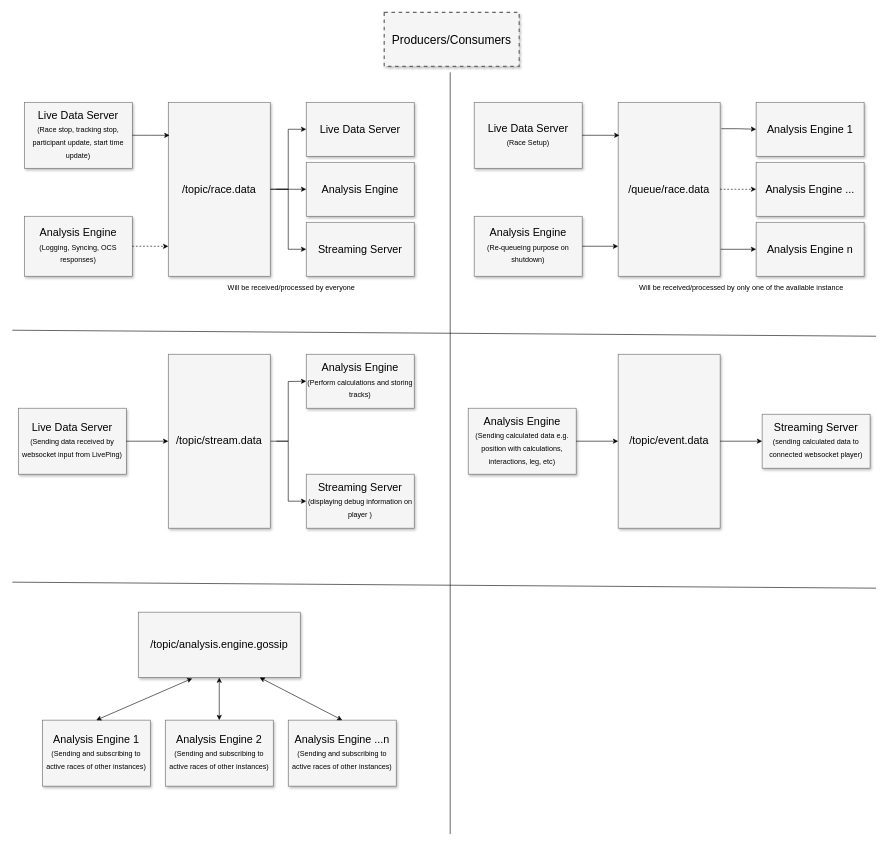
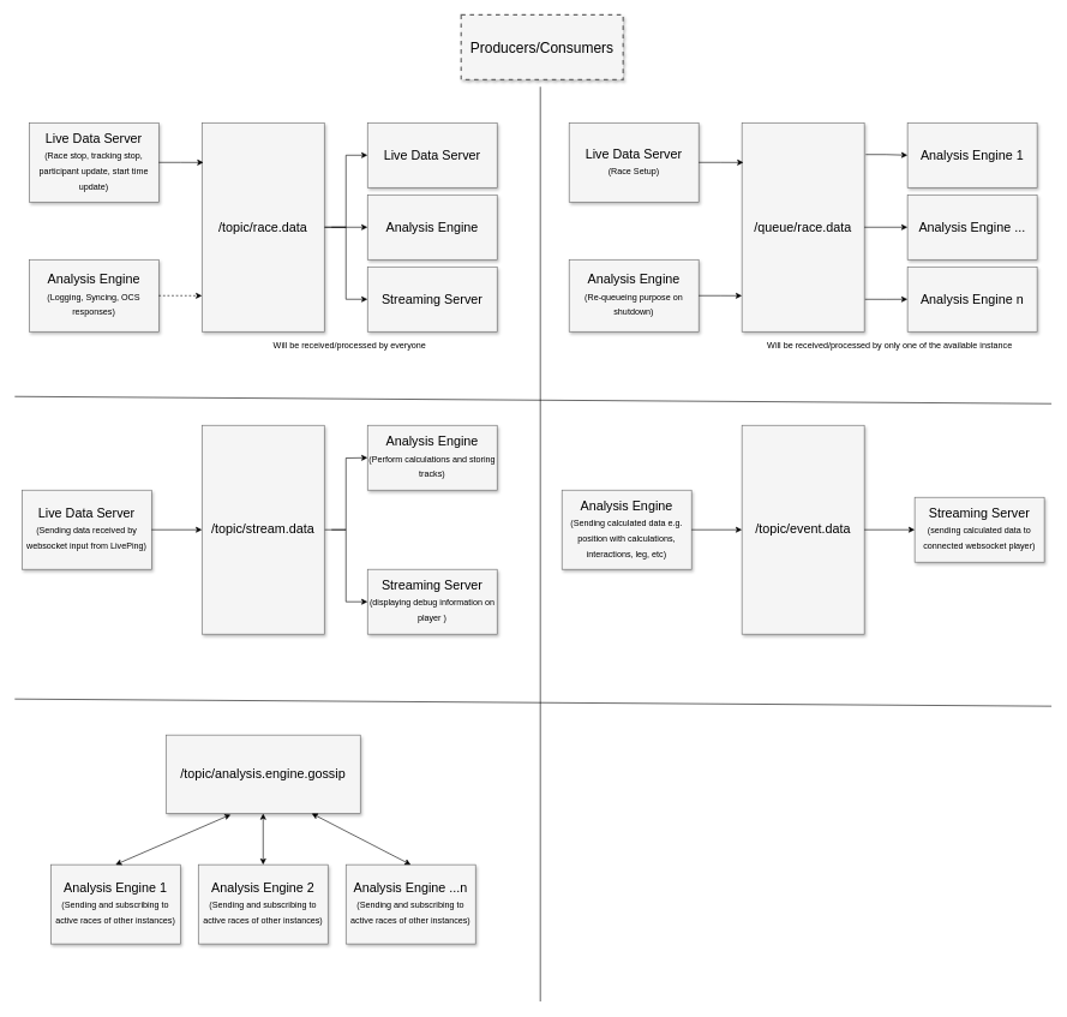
  <mxCell id="0" style=";html=1;" />
  <mxCell id="1" style=";html=1;" parent="0" />
  <mxCell id="2" value="Producers/Consumers" style="whiteSpace=wrap;html=1;shadow=1;fontSize=20;fillColor=#f5f5f5;strokeColor=#666666;strokeWidth=2;dashed=1;" parent="1" vertex="1"><mxGeometry x="640" y="20" width="225" height="90" as="geometry" /></mxCell>
  <mxCell id="3" value="" style="edgeStyle=orthogonalEdgeStyle;rounded=0;orthogonalLoop=1;jettySize=auto;html=1;exitX=1;exitY=0.5;exitDx=0;exitDy=0;entryX=0;entryY=0.5;entryDx=0;entryDy=0;" parent="1" source="4" target="6" edge="1"><mxGeometry relative="1" as="geometry" /></mxCell>
  <mxCell id="4" value="/topic/race.data" style="whiteSpace=wrap;html=1;shadow=1;fontSize=18;fillColor=#f5f5f5;strokeColor=#666666;" parent="1" vertex="1"><mxGeometry x="280" y="170" width="170" height="290" as="geometry" /></mxCell>
  <mxCell id="5" value="Live Data Server&lt;br&gt;&lt;font style=&quot;font-size: 12px&quot;&gt;(Race stop, tracking stop, participant update, start time update)&lt;/font&gt;" style="whiteSpace=wrap;html=1;shadow=1;fontSize=18;fillColor=#f5f5f5;strokeColor=#666666;" parent="1" vertex="1"><mxGeometry x="40" y="170" width="180" height="110" as="geometry" /></mxCell>
  <mxCell id="6" value="Live Data Server" style="whiteSpace=wrap;html=1;shadow=1;fontSize=18;fillColor=#f5f5f5;strokeColor=#666666;" parent="1" vertex="1"><mxGeometry x="510" y="170" width="180" height="90" as="geometry" /></mxCell>
  <mxCell id="7" value="Analysis Engine" style="whiteSpace=wrap;html=1;shadow=1;fontSize=18;fillColor=#f5f5f5;strokeColor=#666666;" parent="1" vertex="1"><mxGeometry x="510" y="270" width="180" height="90" as="geometry" /></mxCell>
  <mxCell id="8" value="Streaming Server" style="whiteSpace=wrap;html=1;shadow=1;fontSize=18;fillColor=#f5f5f5;strokeColor=#666666;" parent="1" vertex="1"><mxGeometry x="510" y="370" width="180" height="90" as="geometry" /></mxCell>
  <mxCell id="9" value="" style="edgeStyle=orthogonalEdgeStyle;rounded=0;orthogonalLoop=1;jettySize=auto;html=1;exitX=1;exitY=0.5;exitDx=0;exitDy=0;entryX=0;entryY=0.5;entryDx=0;entryDy=0;" parent="1" source="4" target="7" edge="1"><mxGeometry relative="1" as="geometry"><mxPoint x="458.98" y="224.08" as="sourcePoint" /><mxPoint x="520" y="225" as="targetPoint" /></mxGeometry></mxCell>
  <mxCell id="10" value="" style="edgeStyle=orthogonalEdgeStyle;rounded=0;orthogonalLoop=1;jettySize=auto;html=1;entryX=0;entryY=0.5;entryDx=0;entryDy=0;" parent="1" target="8" edge="1"><mxGeometry relative="1" as="geometry"><mxPoint x="460" y="315" as="sourcePoint" /><mxPoint x="520" y="325" as="targetPoint" /><Array as="points"><mxPoint x="480" y="315" /><mxPoint x="480" y="415" /></Array></mxGeometry></mxCell>
  <mxCell id="11" value="Analysis Engine&lt;br&gt;&lt;font style=&quot;font-size: 12px&quot;&gt;(Logging, Syncing, OCS responses)&lt;/font&gt;" style="whiteSpace=wrap;html=1;shadow=1;fontSize=18;fillColor=#f5f5f5;strokeColor=#666666;" parent="1" vertex="1"><mxGeometry x="40" y="360" width="180" height="100" as="geometry" /></mxCell>
  <mxCell id="12" value="" style="edgeStyle=orthogonalEdgeStyle;rounded=0;orthogonalLoop=1;jettySize=auto;html=1;exitX=1;exitY=0.5;exitDx=0;exitDy=0;entryX=0.012;entryY=0.19;entryDx=0;entryDy=0;entryPerimeter=0;" parent="1" source="5" target="4" edge="1"><mxGeometry relative="1" as="geometry"><mxPoint x="458.98" y="224.08" as="sourcePoint" /><mxPoint x="520" y="225" as="targetPoint" /></mxGeometry></mxCell>
  <mxCell id="13" value="" style="edgeStyle=orthogonalEdgeStyle;rounded=0;orthogonalLoop=1;jettySize=auto;html=1;exitX=1;exitY=0.5;exitDx=0;exitDy=0;entryX=0;entryY=0.828;entryDx=0;entryDy=0;entryPerimeter=0;dashed=1;" parent="1" source="11" target="4" edge="1"><mxGeometry relative="1" as="geometry"><mxPoint x="230" y="235" as="sourcePoint" /><mxPoint x="292.04" y="235.1" as="targetPoint" /></mxGeometry></mxCell>
  <mxCell id="14" value="" style="endArrow=none;html=1;rounded=0;fontStyle=1" parent="1" edge="1"><mxGeometry width="50" height="50" relative="1" as="geometry"><mxPoint x="750" y="1390" as="sourcePoint" /><mxPoint x="750" y="120" as="targetPoint" /></mxGeometry></mxCell>
  <mxCell id="15" value="/queue/race.data" style="whiteSpace=wrap;html=1;shadow=1;fontSize=18;fillColor=#f5f5f5;strokeColor=#666666;" parent="1" vertex="1"><mxGeometry x="1030" y="170" width="170" height="290" as="geometry" /></mxCell>
  <mxCell id="16" value="Live Data Server&lt;br&gt;&lt;font style=&quot;font-size: 12px&quot;&gt;(Race Setup)&lt;/font&gt;" style="whiteSpace=wrap;html=1;shadow=1;fontSize=18;fillColor=#f5f5f5;strokeColor=#666666;" parent="1" vertex="1"><mxGeometry x="790" y="170" width="180" height="110" as="geometry" /></mxCell>
  <mxCell id="17" value="Analysis Engine 1" style="whiteSpace=wrap;html=1;shadow=1;fontSize=18;fillColor=#f5f5f5;strokeColor=#666666;" parent="1" vertex="1"><mxGeometry x="1260" y="170" width="180" height="90" as="geometry" /></mxCell>
  <mxCell id="18" value="Analysis Engine ..." style="whiteSpace=wrap;html=1;shadow=1;fontSize=18;fillColor=#f5f5f5;strokeColor=#666666;" parent="1" vertex="1"><mxGeometry x="1260" y="270" width="180" height="90" as="geometry" /></mxCell>
  <mxCell id="19" value="Analysis Engine n" style="whiteSpace=wrap;html=1;shadow=1;fontSize=18;fillColor=#f5f5f5;strokeColor=#666666;" parent="1" vertex="1"><mxGeometry x="1260" y="370" width="180" height="90" as="geometry" /></mxCell>
- <mxCell id="20" value="" style="edgeStyle=orthogonalEdgeStyle;rounded=0;orthogonalLoop=1;jettySize=auto;html=1;exitX=1;exitY=0.5;exitDx=0;exitDy=0;entryX=0;entryY=0.5;entryDx=0;entryDy=0;dashed=1;" parent="1" source="15" target="18" edge="1"><mxGeometry relative="1" as="geometry"><mxPoint x="1208.98" y="224.08" as="sourcePoint" /><mxPoint x="1270" y="225" as="targetPoint" /></mxGeometry></mxCell>
+ <mxCell id="20" value="" style="edgeStyle=orthogonalEdgeStyle;rounded=0;orthogonalLoop=1;jettySize=auto;html=1;exitX=1;exitY=0.5;exitDx=0;exitDy=0;entryX=0;entryY=0.5;entryDx=0;entryDy=0;" parent="1" source="15" target="18" edge="1"><mxGeometry relative="1" as="geometry"><mxPoint x="1208.98" y="224.08" as="sourcePoint" /><mxPoint x="1270" y="225" as="targetPoint" /></mxGeometry></mxCell>
  <mxCell id="21" value="Analysis Engine&lt;br&gt;&lt;font style=&quot;font-size: 12px&quot;&gt;(Re-queueing purpose on shutdown)&lt;/font&gt;" style="whiteSpace=wrap;html=1;shadow=1;fontSize=18;fillColor=#f5f5f5;strokeColor=#666666;" parent="1" vertex="1"><mxGeometry x="790" y="360" width="180" height="100" as="geometry" /></mxCell>
  <mxCell id="22" value="" style="edgeStyle=orthogonalEdgeStyle;rounded=0;orthogonalLoop=1;jettySize=auto;html=1;exitX=1;exitY=0.5;exitDx=0;exitDy=0;entryX=0.012;entryY=0.19;entryDx=0;entryDy=0;entryPerimeter=0;" parent="1" source="16" target="15" edge="1"><mxGeometry relative="1" as="geometry"><mxPoint x="1208.98" y="224.08" as="sourcePoint" /><mxPoint x="1270" y="225" as="targetPoint" /></mxGeometry></mxCell>
  <mxCell id="23" value="" style="edgeStyle=orthogonalEdgeStyle;rounded=0;orthogonalLoop=1;jettySize=auto;html=1;exitX=1;exitY=0.5;exitDx=0;exitDy=0;entryX=0;entryY=0.828;entryDx=0;entryDy=0;entryPerimeter=0;" parent="1" source="21" target="15" edge="1"><mxGeometry relative="1" as="geometry"><mxPoint x="980" y="235" as="sourcePoint" /><mxPoint x="1042.04" y="235.1" as="targetPoint" /></mxGeometry></mxCell>
  <mxCell id="24" value="" style="edgeStyle=orthogonalEdgeStyle;rounded=0;orthogonalLoop=1;jettySize=auto;html=1;exitX=1.012;exitY=0.152;exitDx=0;exitDy=0;exitPerimeter=0;" parent="1" source="15" target="17" edge="1"><mxGeometry relative="1" as="geometry"><mxPoint x="1210" y="325" as="sourcePoint" /><mxPoint x="1270" y="325" as="targetPoint" /></mxGeometry></mxCell>
  <mxCell id="25" value="" style="edgeStyle=orthogonalEdgeStyle;rounded=0;orthogonalLoop=1;jettySize=auto;html=1;exitX=1.006;exitY=0.845;exitDx=0;exitDy=0;entryX=0;entryY=0.5;entryDx=0;entryDy=0;exitPerimeter=0;" parent="1" source="15" target="19" edge="1"><mxGeometry relative="1" as="geometry"><mxPoint x="1210" y="325" as="sourcePoint" /><mxPoint x="1270" y="325" as="targetPoint" /></mxGeometry></mxCell>
  <mxCell id="26" value="Will be received/processed by everyone" style="text;html=1;align=center;verticalAlign=middle;resizable=0;points=[];autosize=1;strokeColor=none;fillColor=none;fontSize=12;" parent="1" vertex="1"><mxGeometry x="370" y="470" width="230" height="20" as="geometry" /></mxCell>
  <mxCell id="27" value="Will be received/processed by only one of the available instance" style="text;html=1;align=center;verticalAlign=middle;resizable=0;points=[];autosize=1;strokeColor=none;fillColor=none;fontSize=12;" parent="1" vertex="1"><mxGeometry x="1055" y="470" width="360" height="20" as="geometry" /></mxCell>
  <mxCell id="28" value="" style="edgeStyle=orthogonalEdgeStyle;rounded=0;orthogonalLoop=1;jettySize=auto;html=1;exitX=1;exitY=0.5;exitDx=0;exitDy=0;entryX=0;entryY=0.5;entryDx=0;entryDy=0;" edge="1" parent="1" source="29"><mxGeometry relative="1" as="geometry"><mxPoint x="510" y="635" as="targetPoint" /></mxGeometry></mxCell>
  <mxCell id="29" value="/topic/stream.data" style="whiteSpace=wrap;html=1;shadow=1;fontSize=18;fillColor=#f5f5f5;strokeColor=#666666;" vertex="1" parent="1"><mxGeometry x="280" y="590" width="170" height="290" as="geometry" /></mxCell>
  <mxCell id="30" value="Live Data Server&lt;br&gt;&lt;font style=&quot;font-size: 12px&quot;&gt;(Sending data received by websocket input from LivePing)&lt;/font&gt;" style="whiteSpace=wrap;html=1;shadow=1;fontSize=18;fillColor=#f5f5f5;strokeColor=#666666;" vertex="1" parent="1"><mxGeometry x="30" y="680" width="180" height="110" as="geometry" /></mxCell>
  <mxCell id="31" value="Analysis Engine&lt;br&gt;&lt;font style=&quot;font-size: 12px&quot;&gt;(Perform calculations and storing tracks)&lt;/font&gt;" style="whiteSpace=wrap;html=1;shadow=1;fontSize=18;fillColor=#f5f5f5;strokeColor=#666666;" vertex="1" parent="1"><mxGeometry x="510" y="590" width="180" height="90" as="geometry" /></mxCell>
  <mxCell id="32" value="Streaming Server&lt;br&gt;&lt;font style=&quot;font-size: 12px&quot;&gt;(displaying debug information on player )&lt;/font&gt;" style="whiteSpace=wrap;html=1;shadow=1;fontSize=18;fillColor=#f5f5f5;strokeColor=#666666;" vertex="1" parent="1"><mxGeometry x="510" y="790" width="180" height="90" as="geometry" /></mxCell>
  <mxCell id="33" value="" style="edgeStyle=orthogonalEdgeStyle;rounded=0;orthogonalLoop=1;jettySize=auto;html=1;entryX=0;entryY=0.5;entryDx=0;entryDy=0;" edge="1" parent="1" target="32"><mxGeometry relative="1" as="geometry"><mxPoint x="460" y="735" as="sourcePoint" /><mxPoint x="520" y="745" as="targetPoint" /><Array as="points"><mxPoint x="480" y="735" /><mxPoint x="480" y="835" /></Array></mxGeometry></mxCell>
  <mxCell id="34" value="" style="rounded=0;orthogonalLoop=1;jettySize=auto;html=1;exitX=1;exitY=0.5;exitDx=0;exitDy=0;entryX=0;entryY=0.5;entryDx=0;entryDy=0;" edge="1" parent="1" source="30" target="29"><mxGeometry relative="1" as="geometry"><mxPoint x="458.98" y="644.08" as="sourcePoint" /><mxPoint x="240" y="790" as="targetPoint" /></mxGeometry></mxCell>
  <mxCell id="35" value="" style="endArrow=none;html=1;rounded=0;fontStyle=1" edge="1" parent="1"><mxGeometry width="50" height="50" relative="1" as="geometry"><mxPoint x="1460" y="560" as="sourcePoint" /><mxPoint x="20" y="550" as="targetPoint" /></mxGeometry></mxCell>
  <mxCell id="36" value="/topic/event.data" style="whiteSpace=wrap;html=1;shadow=1;fontSize=18;fillColor=#f5f5f5;strokeColor=#666666;" vertex="1" parent="1"><mxGeometry x="1030" y="590" width="170" height="290" as="geometry" /></mxCell>
  <mxCell id="37" value="Analysis Engine&lt;br&gt;&lt;font style=&quot;font-size: 12px&quot;&gt;(Sending calculated data e.g. position with calculations, interactions, leg, etc)&lt;/font&gt;" style="whiteSpace=wrap;html=1;shadow=1;fontSize=18;fillColor=#f5f5f5;strokeColor=#666666;" vertex="1" parent="1"><mxGeometry x="780" y="680" width="180" height="110" as="geometry" /></mxCell>
  <mxCell id="38" value="Streaming Server&lt;br&gt;&lt;font style=&quot;font-size: 12px&quot;&gt;(sending calculated data to connected websocket player)&lt;/font&gt;" style="whiteSpace=wrap;html=1;shadow=1;fontSize=18;fillColor=#f5f5f5;strokeColor=#666666;" vertex="1" parent="1"><mxGeometry x="1270" y="690" width="180" height="90" as="geometry" /></mxCell>
  <mxCell id="39" value="" style="rounded=0;orthogonalLoop=1;jettySize=auto;html=1;entryX=0;entryY=0.5;entryDx=0;entryDy=0;exitX=1;exitY=0.5;exitDx=0;exitDy=0;" edge="1" parent="1" target="38" source="36"><mxGeometry relative="1" as="geometry"><mxPoint x="1210" y="735" as="sourcePoint" /><mxPoint x="1270" y="745" as="targetPoint" /></mxGeometry></mxCell>
  <mxCell id="40" value="" style="rounded=0;orthogonalLoop=1;jettySize=auto;html=1;exitX=1;exitY=0.5;exitDx=0;exitDy=0;entryX=0;entryY=0.5;entryDx=0;entryDy=0;" edge="1" parent="1" source="37" target="36"><mxGeometry relative="1" as="geometry"><mxPoint x="1208.98" y="644.08" as="sourcePoint" /><mxPoint x="990" y="790" as="targetPoint" /></mxGeometry></mxCell>
  <mxCell id="41" value="" style="endArrow=none;html=1;rounded=0;fontStyle=1" edge="1" parent="1"><mxGeometry width="50" height="50" relative="1" as="geometry"><mxPoint x="1460" y="980" as="sourcePoint" /><mxPoint x="20" y="970" as="targetPoint" /></mxGeometry></mxCell>
  <mxCell id="42" value="/topic/analysis.engine.gossip" style="whiteSpace=wrap;html=1;shadow=1;fontSize=18;fillColor=#f5f5f5;strokeColor=#666666;" vertex="1" parent="1"><mxGeometry x="230" y="1020" width="270" height="109" as="geometry" /></mxCell>
  <mxCell id="43" value="Analysis Engine 2&lt;br&gt;&lt;font style=&quot;font-size: 12px&quot;&gt;(Sending and subscribing to active races of other instances)&lt;/font&gt;" style="whiteSpace=wrap;html=1;shadow=1;fontSize=18;fillColor=#f5f5f5;strokeColor=#666666;" vertex="1" parent="1"><mxGeometry x="275" y="1200" width="180" height="110" as="geometry" /></mxCell>
  <mxCell id="44" value="" style="endArrow=classic;startArrow=classic;html=1;rounded=0;fontSize=12;entryX=0.5;entryY=1;entryDx=0;entryDy=0;" edge="1" parent="1" source="43" target="42"><mxGeometry width="50" height="50" relative="1" as="geometry"><mxPoint x="840" y="1010" as="sourcePoint" /><mxPoint x="890" y="960" as="targetPoint" /></mxGeometry></mxCell>
  <mxCell id="45" value="Analysis Engine 1&lt;br&gt;&lt;font style=&quot;font-size: 12px&quot;&gt;(Sending and subscribing to active races of other instances)&lt;/font&gt;" style="whiteSpace=wrap;html=1;shadow=1;fontSize=18;fillColor=#f5f5f5;strokeColor=#666666;" vertex="1" parent="1"><mxGeometry x="70" y="1200" width="180" height="110" as="geometry" /></mxCell>
  <mxCell id="46" value="Analysis Engine ...n&lt;br&gt;&lt;font style=&quot;font-size: 12px&quot;&gt;(Sending and subscribing to active races of other instances)&lt;/font&gt;" style="whiteSpace=wrap;html=1;shadow=1;fontSize=18;fillColor=#f5f5f5;strokeColor=#666666;" vertex="1" parent="1"><mxGeometry x="480" y="1200" width="180" height="110" as="geometry" /></mxCell>
  <mxCell id="47" value="" style="endArrow=classic;startArrow=classic;html=1;rounded=0;fontSize=12;entryX=0.333;entryY=1.014;entryDx=0;entryDy=0;entryPerimeter=0;exitX=0.5;exitY=0;exitDx=0;exitDy=0;" edge="1" parent="1" source="45" target="42"><mxGeometry width="50" height="50" relative="1" as="geometry"><mxPoint x="375" y="1210" as="sourcePoint" /><mxPoint x="375" y="1159" as="targetPoint" /></mxGeometry></mxCell>
  <mxCell id="48" value="" style="endArrow=classic;startArrow=classic;html=1;rounded=0;fontSize=12;entryX=0.75;entryY=1;entryDx=0;entryDy=0;exitX=0.5;exitY=0;exitDx=0;exitDy=0;" edge="1" parent="1" source="46" target="42"><mxGeometry width="50" height="50" relative="1" as="geometry"><mxPoint x="385" y="1220" as="sourcePoint" /><mxPoint x="385" y="1169" as="targetPoint" /></mxGeometry></mxCell>
